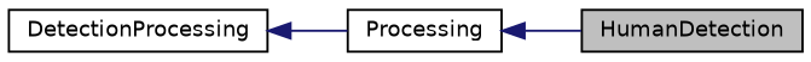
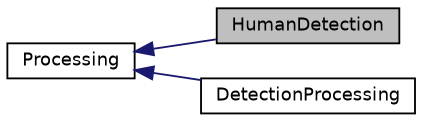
  digraph {
    rankdir=LR
    node [color=black fillcolor=white fontname=Helvetica fontsize=10 shape=record style=filled]
    edge [color=midnightblue dir=back fontname=Helvetica fontsize=10 labelfontname=Helvetica labelfontsize=10 style=solid]
    n1 [fillcolor=grey75 fontcolor=black height=0.2 label=HumanDetection width=0.4]
    n2 [height=0.2 label=DetectionProcessing width=0.4]
    n3 [height=0.2 label=Processing width=0.4]
    n3 -> n1
-   n2 -> n3
+   n3 -> n2
  }
